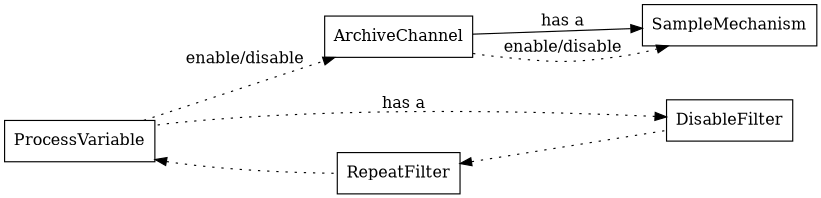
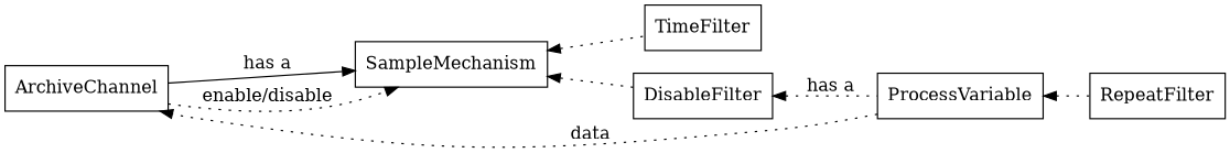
  digraph {
    ordering=out
    rankdir=LR
    node [shape=box]
    edge [weight=2 style=dotted dir=back]
    ArchiveChannel
    SampleMechanism
+   TimeFilter
    RepeatFilter
    DisableFilter
    ProcessVariable
    ArchiveChannel -> SampleMechanism [label="  has a" style="" dir=""]
    ArchiveChannel -> SampleMechanism [label="  enable/disable" weight="" dir=""]
-   RepeatFilter -> DisableFilter
+   SampleMechanism -> TimeFilter
+   SampleMechanism -> DisableFilter
    DisableFilter -> ProcessVariable [label="  has a"]
-   ProcessVariable -> ArchiveChannel [label="  enable/disable" weight="" dir=""]
+   ProcessVariable -> ArchiveChannel [label=data weight="" dir=""]
    ProcessVariable -> RepeatFilter
  }
